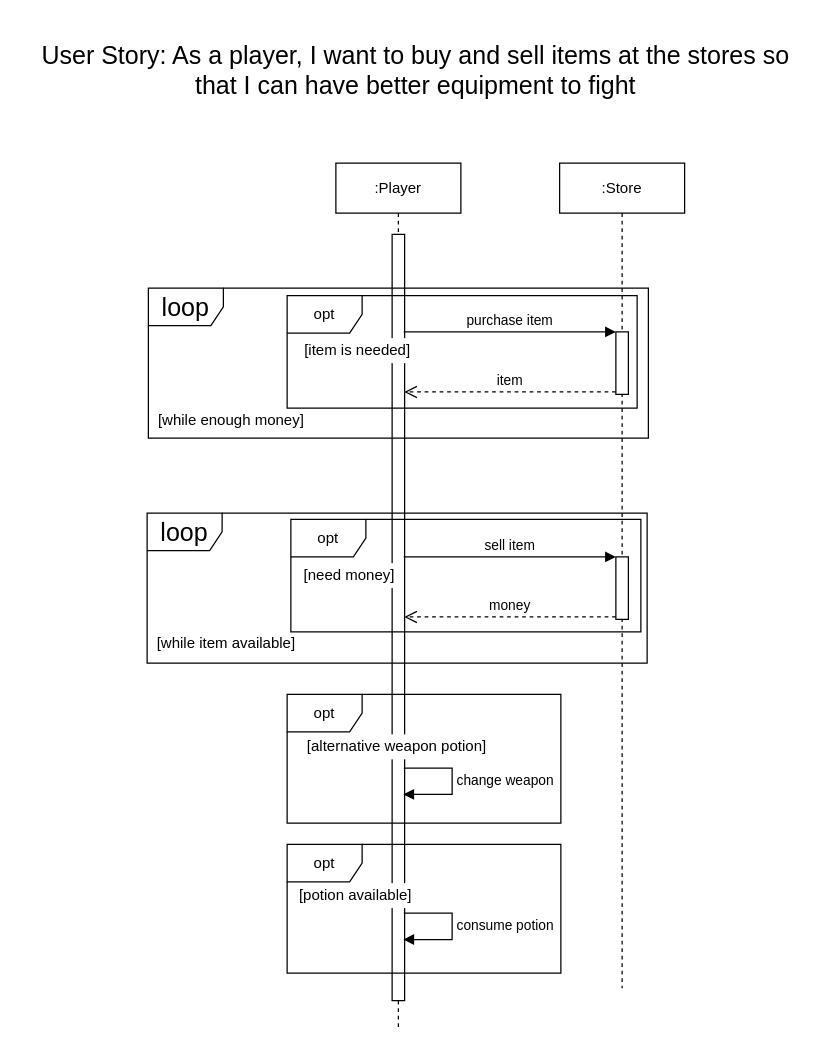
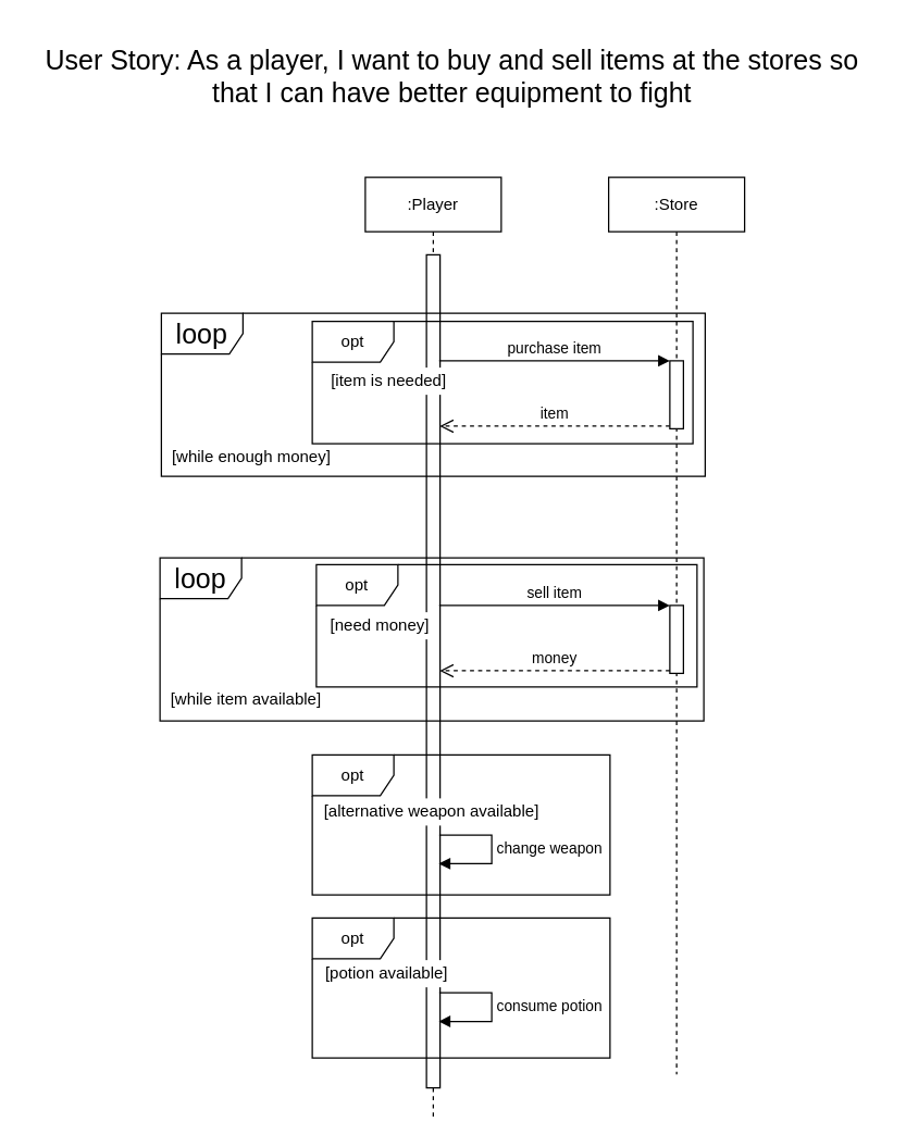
  <mxCell id="0" />
  <mxCell id="1" parent="0" />
  <mxCell id="2" value=":Player" style="shape=umlLifeline;perimeter=lifelinePerimeter;whiteSpace=wrap;html=1;container=1;collapsible=0;recursiveResize=0;outlineConnect=0;fillColor=#ffffff;fontSize=12;" vertex="1" parent="1"><mxGeometry x="268" y="130" width="100" height="692" as="geometry" /></mxCell>
  <mxCell id="3" value="" style="html=1;points=[];perimeter=orthogonalPerimeter;" parent="2" vertex="1"><mxGeometry x="45" y="57" width="10" height="613" as="geometry" /></mxCell>
  <mxCell id="4" value=":Store" style="shape=umlLifeline;perimeter=lifelinePerimeter;whiteSpace=wrap;html=1;container=1;collapsible=0;recursiveResize=0;outlineConnect=0;" parent="1" vertex="1"><mxGeometry x="447" y="130" width="100" height="660" as="geometry" /></mxCell>
  <mxCell id="5" value="item" style="html=1;verticalAlign=bottom;endArrow=open;dashed=1;endSize=8;entryX=1.074;entryY=0.218;entryDx=0;entryDy=0;entryPerimeter=0;" parent="1" edge="1"><mxGeometry relative="1" as="geometry"><mxPoint x="322.74" y="313.1" as="targetPoint" /><mxPoint x="492" y="313" as="sourcePoint" /><mxPoint as="offset" /></mxGeometry></mxCell>
  <mxCell id="6" value="opt" style="shape=umlFrame;whiteSpace=wrap;html=1;fillColor=#ffffff;" parent="1" vertex="1"><mxGeometry x="229" y="555" width="219" height="103" as="geometry" /></mxCell>
  <mxCell id="7" value="[potion available]" style="text;html=1;strokeColor=none;align=center;verticalAlign=middle;whiteSpace=wrap;rounded=0;fillColor=#ffffff;" parent="1" vertex="1"><mxGeometry x="234" y="706" width="100" height="20" as="geometry" /></mxCell>
  <mxCell id="8" value="change weapon" style="edgeStyle=orthogonalEdgeStyle;html=1;align=left;spacingLeft=2;endArrow=block;rounded=0;exitX=1.133;exitY=0.442;exitDx=0;exitDy=0;exitPerimeter=0;" parent="1" edge="1"><mxGeometry x="-0.01" relative="1" as="geometry"><mxPoint x="322.33" y="613.9" as="sourcePoint" /><Array as="points"><mxPoint x="361" y="614" /><mxPoint x="361" y="635" /></Array><mxPoint x="322" y="635" as="targetPoint" /><mxPoint as="offset" /></mxGeometry></mxCell>
- <mxCell id="9" value="[alternative weapon potion]" style="text;html=1;strokeColor=none;align=center;verticalAlign=middle;whiteSpace=wrap;rounded=0;fillColor=#ffffff;" parent="1" vertex="1"><mxGeometry x="232" y="587" width="170" height="20" as="geometry" /></mxCell>
+ <mxCell id="9" value="[alternative weapon available]" style="text;html=1;strokeColor=none;align=center;verticalAlign=middle;whiteSpace=wrap;rounded=0;fillColor=#ffffff;" parent="1" vertex="1"><mxGeometry x="232" y="587" width="170" height="20" as="geometry" /></mxCell>
  <mxCell id="10" value="opt" style="shape=umlFrame;whiteSpace=wrap;html=1;fillColor=#ffffff;" parent="1" vertex="1"><mxGeometry x="229" y="675" width="219" height="103" as="geometry" /></mxCell>
  <mxCell id="11" value="" style="html=1;points=[];perimeter=orthogonalPerimeter;" parent="1" vertex="1"><mxGeometry x="492" y="265" width="10" height="50" as="geometry" /></mxCell>
  <mxCell id="12" value="purchase item" style="html=1;verticalAlign=bottom;endArrow=block;entryX=0;entryY=0;exitX=1.028;exitY=0.111;exitDx=0;exitDy=0;exitPerimeter=0;" parent="1" target="11" edge="1"><mxGeometry relative="1" as="geometry"><mxPoint x="322.28" y="264.95" as="sourcePoint" /></mxGeometry></mxCell>
  <mxCell id="13" value="[while enough money]" style="text;html=1;align=center;verticalAlign=middle;whiteSpace=wrap;rounded=0;fillColor=#ffffff;" parent="1" vertex="1"><mxGeometry x="119" y="326" width="131" height="19" as="geometry" /></mxCell>
  <mxCell id="14" value="" style="html=1;points=[];perimeter=orthogonalPerimeter;" parent="1" vertex="1"><mxGeometry x="492" y="445" width="10" height="50" as="geometry" /></mxCell>
  <mxCell id="15" value="sell item" style="html=1;verticalAlign=bottom;endArrow=block;entryX=0;entryY=0;exitX=1.028;exitY=0.111;exitDx=0;exitDy=0;exitPerimeter=0;" parent="1" target="14" edge="1"><mxGeometry relative="1" as="geometry"><mxPoint x="322.28" y="444.95" as="sourcePoint" /></mxGeometry></mxCell>
  <mxCell id="16" value="money" style="html=1;verticalAlign=bottom;endArrow=open;dashed=1;endSize=8;entryX=1.074;entryY=0.218;entryDx=0;entryDy=0;entryPerimeter=0;" parent="1" edge="1"><mxGeometry relative="1" as="geometry"><mxPoint x="322.74" y="493.1" as="targetPoint" /><mxPoint x="492" y="493" as="sourcePoint" /><mxPoint as="offset" /></mxGeometry></mxCell>
  <mxCell id="17" value="opt" style="shape=umlFrame;whiteSpace=wrap;html=1;" parent="1" vertex="1"><mxGeometry x="232" y="415" width="280" height="90" as="geometry" /></mxCell>
  <mxCell id="18" value="[while item available]" style="text;html=1;align=center;verticalAlign=middle;whiteSpace=wrap;rounded=0;fillColor=#ffffff;" parent="1" vertex="1"><mxGeometry x="122" y="508" width="117" height="12" as="geometry" /></mxCell>
  <mxCell id="19" value="User Story: As a player, I want to buy and sell items at the stores so that I can have better equipment to fight" style="text;html=1;strokeColor=none;fillColor=none;align=center;verticalAlign=middle;whiteSpace=wrap;rounded=0;fontSize=20;" vertex="1" parent="1"><mxGeometry x="20" y="20" width="624" height="70" as="geometry" /></mxCell>
  <mxCell id="20" value="loop" style="shape=umlFrame;whiteSpace=wrap;html=1;fontSize=20;" vertex="1" parent="1"><mxGeometry x="117" y="410" width="400" height="120" as="geometry" /></mxCell>
  <mxCell id="21" value="[need money]" style="text;html=1;strokeColor=none;align=center;verticalAlign=middle;whiteSpace=wrap;rounded=0;fontSize=12;fillColor=#ffffff;" vertex="1" parent="1"><mxGeometry x="239" y="450" width="80" height="20" as="geometry" /></mxCell>
  <mxCell id="22" value="[item is needed]" style="text;html=1;align=center;verticalAlign=middle;resizable=0;points=[];autosize=1;fontSize=12;fillColor=#ffffff;" vertex="1" parent="1"><mxGeometry x="235" y="270" width="100" height="20" as="geometry" /></mxCell>
  <mxCell id="23" value="loop" style="shape=umlFrame;whiteSpace=wrap;html=1;fontSize=20;" vertex="1" parent="1"><mxGeometry x="118" y="230" width="400" height="120" as="geometry" /></mxCell>
  <mxCell id="24" value="opt" style="shape=umlFrame;whiteSpace=wrap;html=1;" vertex="1" parent="1"><mxGeometry x="229" y="236" width="280" height="90" as="geometry" /></mxCell>
  <mxCell id="25" value="consume potion" style="edgeStyle=orthogonalEdgeStyle;html=1;align=left;spacingLeft=2;endArrow=block;rounded=0;exitX=1.133;exitY=0.442;exitDx=0;exitDy=0;exitPerimeter=0;" edge="1" parent="1"><mxGeometry x="-0.01" relative="1" as="geometry"><mxPoint x="322.33" y="730" as="sourcePoint" /><Array as="points"><mxPoint x="361" y="730.1" /><mxPoint x="361" y="751.1" /></Array><mxPoint x="322" y="751.1" as="targetPoint" /><mxPoint as="offset" /></mxGeometry></mxCell>
